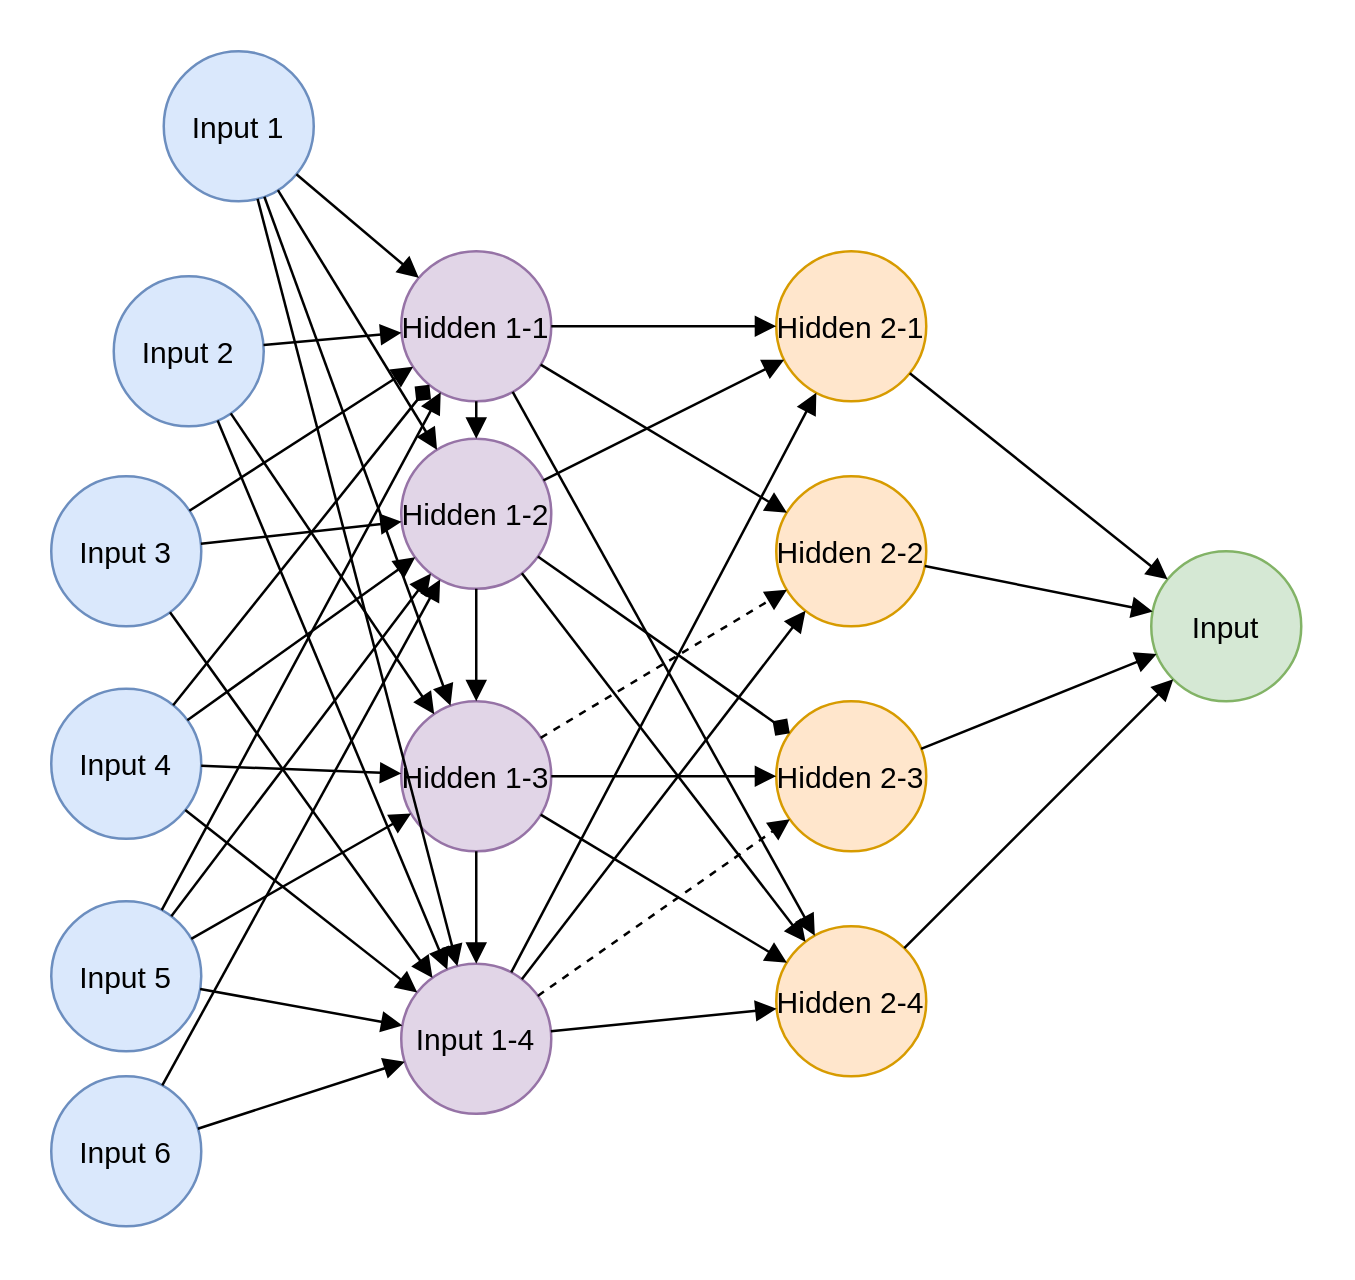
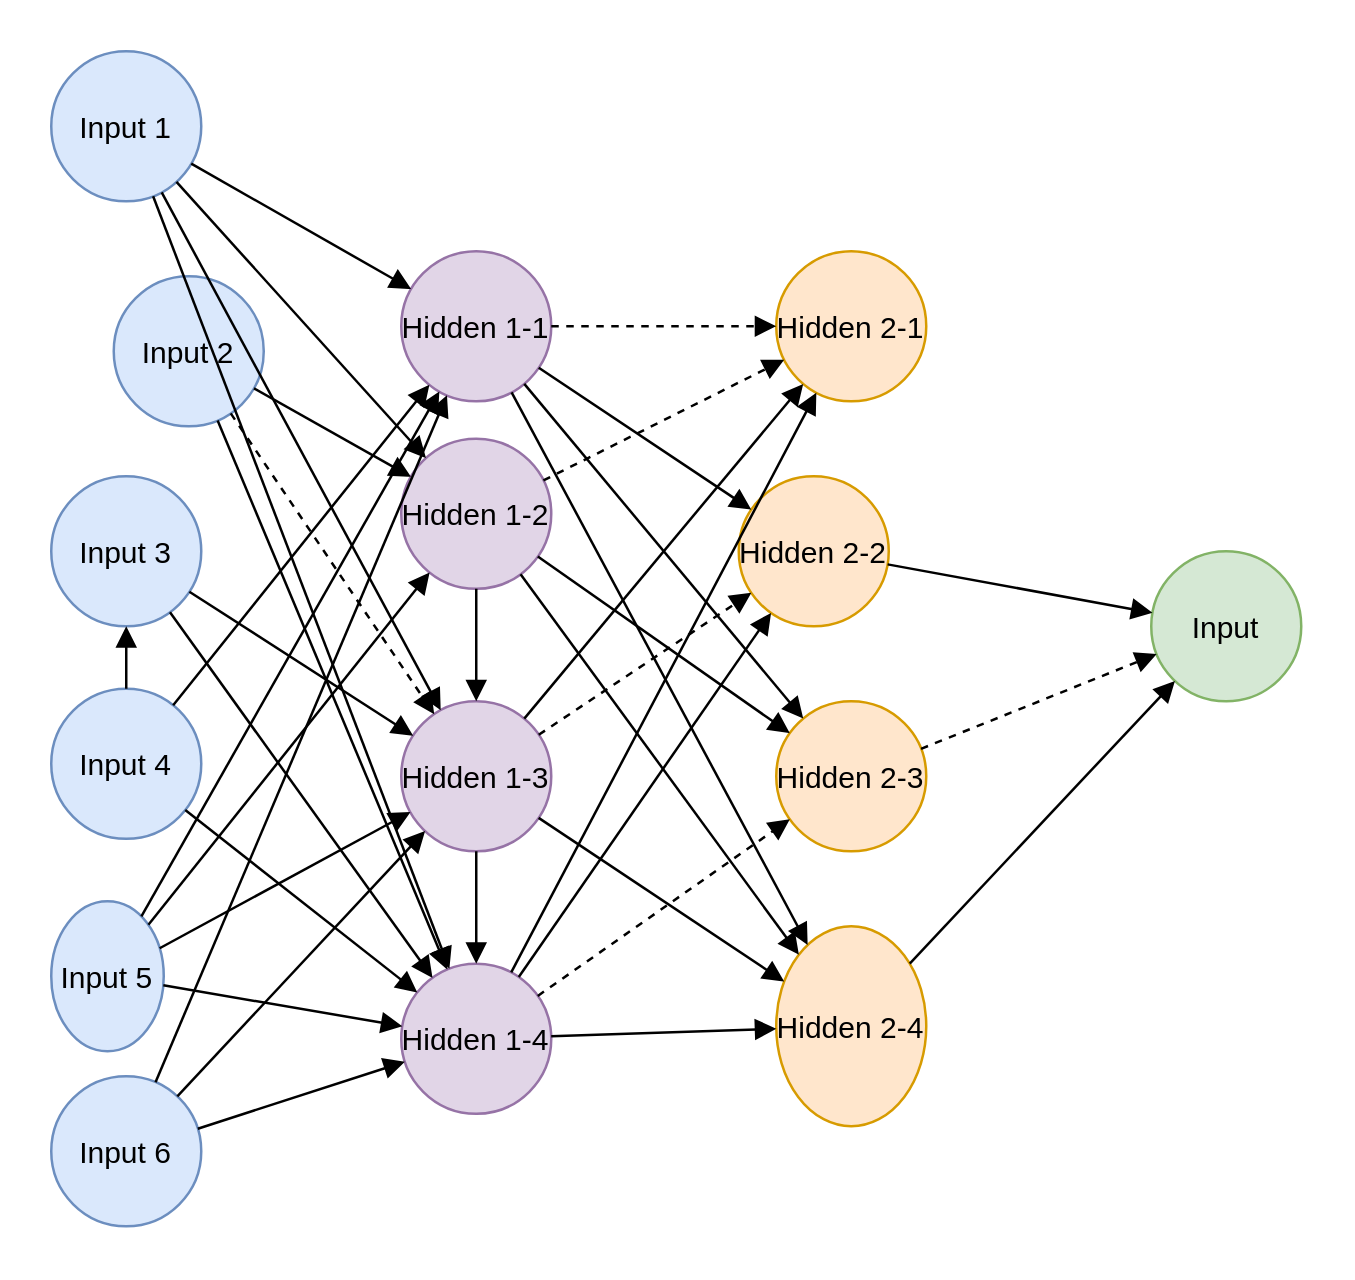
  <mxCell id="0" />
  <mxCell id="1" parent="0" />
- <mxCell id="2" value="Input 1" style="ellipse;shape=ellipse;aspect=fixed;perimeter=ellipsePerimeter;fillColor=#dae8fc;strokeColor=#6c8ebf;" vertex="1" parent="1"><mxGeometry x="65" y="20" width="60" height="60" as="geometry" /></mxCell>
+ <mxCell id="2" value="Input 1" style="ellipse;shape=ellipse;aspect=fixed;perimeter=ellipsePerimeter;fillColor=#dae8fc;strokeColor=#6c8ebf;" vertex="1" parent="1"><mxGeometry x="20" y="20" width="60" height="60" as="geometry" /></mxCell>
  <mxCell id="3" value="Input 2" style="ellipse;shape=ellipse;aspect=fixed;perimeter=ellipsePerimeter;fillColor=#dae8fc;strokeColor=#6c8ebf;" vertex="1" parent="1"><mxGeometry x="45" y="110" width="60" height="60" as="geometry" /></mxCell>
  <mxCell id="4" value="Input 3" style="ellipse;shape=ellipse;aspect=fixed;perimeter=ellipsePerimeter;fillColor=#dae8fc;strokeColor=#6c8ebf;" vertex="1" parent="1"><mxGeometry x="20" y="190" width="60" height="60" as="geometry" /></mxCell>
  <mxCell id="5" value="Input 4" style="ellipse;shape=ellipse;aspect=fixed;perimeter=ellipsePerimeter;fillColor=#dae8fc;strokeColor=#6c8ebf;" vertex="1" parent="1"><mxGeometry x="20" y="275" width="60" height="60" as="geometry" /></mxCell>
- <mxCell id="6" value="Input 5" style="ellipse;shape=ellipse;aspect=fixed;perimeter=ellipsePerimeter;fillColor=#dae8fc;strokeColor=#6c8ebf;" vertex="1" parent="1"><mxGeometry x="20" y="360" width="60" height="60" as="geometry" /></mxCell>
+ <mxCell id="6" value="Input 5" style="ellipse;shape=ellipse;aspect=fixed;perimeter=ellipsePerimeter;fillColor=#dae8fc;strokeColor=#6c8ebf;" vertex="1" parent="1"><mxGeometry x="20" y="360" width="45" height="60" as="geometry" /></mxCell>
  <mxCell id="7" value="Input 6" style="ellipse;shape=ellipse;aspect=fixed;perimeter=ellipsePerimeter;fillColor=#dae8fc;strokeColor=#6c8ebf;" vertex="1" parent="1"><mxGeometry x="20" y="430" width="60" height="60" as="geometry" /></mxCell>
  <mxCell id="8" value="Hidden 1-1" style="ellipse;shape=ellipse;aspect=fixed;perimeter=ellipsePerimeter;fillColor=#e1d5e7;strokeColor=#9673a6;" vertex="1" parent="1"><mxGeometry x="160" y="100" width="60" height="60" as="geometry" /></mxCell>
  <mxCell id="9" value="Hidden 1-2" style="ellipse;shape=ellipse;aspect=fixed;perimeter=ellipsePerimeter;fillColor=#e1d5e7;strokeColor=#9673a6;" vertex="1" parent="1"><mxGeometry x="160" y="175" width="60" height="60" as="geometry" /></mxCell>
  <mxCell id="10" value="Hidden 1-3" style="ellipse;shape=ellipse;aspect=fixed;perimeter=ellipsePerimeter;fillColor=#e1d5e7;strokeColor=#9673a6;" vertex="1" parent="1"><mxGeometry x="160" y="280" width="60" height="60" as="geometry" /></mxCell>
- <mxCell id="11" value="Input 1-4" style="ellipse;shape=ellipse;aspect=fixed;perimeter=ellipsePerimeter;fillColor=#e1d5e7;strokeColor=#9673a6;" vertex="1" parent="1"><mxGeometry x="160" y="385" width="60" height="60" as="geometry" /></mxCell>
+ <mxCell id="11" value="Hidden 1-4" style="ellipse;shape=ellipse;aspect=fixed;perimeter=ellipsePerimeter;fillColor=#e1d5e7;strokeColor=#9673a6;" vertex="1" parent="1"><mxGeometry x="160" y="385" width="60" height="60" as="geometry" /></mxCell>
  <mxCell id="12" value="Hidden 2-1" style="ellipse;shape=ellipse;aspect=fixed;perimeter=ellipsePerimeter;fillColor=#ffe6cc;strokeColor=#d79b00;" vertex="1" parent="1"><mxGeometry x="310" y="100" width="60" height="60" as="geometry" /></mxCell>
- <mxCell id="13" value="Hidden 2-2" style="ellipse;shape=ellipse;aspect=fixed;perimeter=ellipsePerimeter;fillColor=#ffe6cc;strokeColor=#d79b00;" vertex="1" parent="1"><mxGeometry x="310" y="190" width="60" height="60" as="geometry" /></mxCell>
+ <mxCell id="13" value="Hidden 2-2" style="ellipse;shape=ellipse;aspect=fixed;perimeter=ellipsePerimeter;fillColor=#ffe6cc;strokeColor=#d79b00;" vertex="1" parent="1"><mxGeometry x="295" y="190" width="60" height="60" as="geometry" /></mxCell>
  <mxCell id="14" value="Hidden 2-3" style="ellipse;shape=ellipse;aspect=fixed;perimeter=ellipsePerimeter;fillColor=#ffe6cc;strokeColor=#d79b00;" vertex="1" parent="1"><mxGeometry x="310" y="280" width="60" height="60" as="geometry" /></mxCell>
- <mxCell id="15" value="Hidden 2-4" style="ellipse;shape=ellipse;aspect=fixed;perimeter=ellipsePerimeter;fillColor=#ffe6cc;strokeColor=#d79b00;" vertex="1" parent="1"><mxGeometry x="310" y="370" width="60" height="60" as="geometry" /></mxCell>
+ <mxCell id="15" value="Hidden 2-4" style="ellipse;shape=ellipse;aspect=fixed;perimeter=ellipsePerimeter;fillColor=#ffe6cc;strokeColor=#d79b00;" vertex="1" parent="1"><mxGeometry x="310" y="370" width="60" height="80" as="geometry" /></mxCell>
  <mxCell id="16" value="Input" style="ellipse;shape=ellipse;aspect=fixed;perimeter=ellipsePerimeter;fillColor=#d5e8d4;strokeColor=#82b366;" vertex="1" parent="1"><mxGeometry x="460" y="220" width="60" height="60" as="geometry" /></mxCell>
  <mxCell id="17" style="endArrow=block;" edge="1" parent="1" source="2" target="8"><mxGeometry relative="1" as="geometry" /></mxCell>
  <mxCell id="18" style="endArrow=block;" edge="1" parent="1" source="2" target="9"><mxGeometry relative="1" as="geometry" /></mxCell>
  <mxCell id="19" style="endArrow=block;" edge="1" parent="1" source="2" target="10"><mxGeometry relative="1" as="geometry" /></mxCell>
  <mxCell id="20" style="endArrow=block;" edge="1" parent="1" source="2" target="11"><mxGeometry relative="1" as="geometry" /></mxCell>
- <mxCell id="21" style="endArrow=block;" edge="1" parent="1" source="3" target="8"><mxGeometry relative="1" as="geometry" /></mxCell>
- <mxCell id="23" style="endArrow=block;" edge="1" parent="1" source="3" target="10"><mxGeometry relative="1" as="geometry" /></mxCell>
+ <mxCell id="22" style="endArrow=block;" edge="1" parent="1" source="3" target="9"><mxGeometry relative="1" as="geometry" /></mxCell>
+ <mxCell id="23" style="endArrow=block;dashed=1;" edge="1" parent="1" source="3" target="10"><mxGeometry relative="1" as="geometry" /></mxCell>
  <mxCell id="24" style="endArrow=block;" edge="1" parent="1" source="3" target="11"><mxGeometry relative="1" as="geometry" /></mxCell>
- <mxCell id="25" style="endArrow=block;" edge="1" parent="1" source="4" target="8"><mxGeometry relative="1" as="geometry" /></mxCell>
- <mxCell id="26" style="endArrow=block;" edge="1" parent="1" source="4" target="9"><mxGeometry relative="1" as="geometry" /></mxCell>
+ <mxCell id="27" style="endArrow=block;" edge="1" parent="1" source="4" target="10"><mxGeometry relative="1" as="geometry" /></mxCell>
  <mxCell id="28" style="endArrow=block;" edge="1" parent="1" source="4" target="11"><mxGeometry relative="1" as="geometry" /></mxCell>
- <mxCell id="29" style="endArrow=diamond;" edge="1" parent="1" source="5" target="8"><mxGeometry relative="1" as="geometry" /></mxCell>
- <mxCell id="30" style="endArrow=block;" edge="1" parent="1" source="5" target="9"><mxGeometry relative="1" as="geometry" /></mxCell>
- <mxCell id="31" style="endArrow=block;" edge="1" parent="1" source="5" target="10"><mxGeometry relative="1" as="geometry" /></mxCell>
+ <mxCell id="29" style="endArrow=block;" edge="1" parent="1" source="5" target="8"><mxGeometry relative="1" as="geometry" /></mxCell>
+ <mxCell id="30" style="endArrow=block;" edge="1" parent="1" source="5" target="4"><mxGeometry relative="1" as="geometry" /></mxCell>
  <mxCell id="32" style="endArrow=block;" edge="1" parent="1" source="5" target="11"><mxGeometry relative="1" as="geometry" /></mxCell>
  <mxCell id="33" style="endArrow=block;" edge="1" parent="1" source="6" target="8"><mxGeometry relative="1" as="geometry" /></mxCell>
  <mxCell id="34" style="endArrow=block;" edge="1" parent="1" source="6" target="9"><mxGeometry relative="1" as="geometry" /></mxCell>
  <mxCell id="35" style="endArrow=block;" edge="1" parent="1" source="6" target="10"><mxGeometry relative="1" as="geometry" /></mxCell>
  <mxCell id="36" style="endArrow=block;" edge="1" parent="1" source="6" target="11"><mxGeometry relative="1" as="geometry" /></mxCell>
- <mxCell id="38" style="endArrow=block;" edge="1" parent="1" source="7" target="9"><mxGeometry relative="1" as="geometry" /></mxCell>
+ <mxCell id="37" style="endArrow=block;" edge="1" parent="1" source="7" target="8"><mxGeometry relative="1" as="geometry" /></mxCell>
+ <mxCell id="39" style="endArrow=block;" edge="1" parent="1" source="7" target="10"><mxGeometry relative="1" as="geometry" /></mxCell>
  <mxCell id="40" style="endArrow=block;" edge="1" parent="1" source="7" target="11"><mxGeometry relative="1" as="geometry" /></mxCell>
- <mxCell id="41" style="endArrow=block;" edge="1" parent="1" source="8" target="12"><mxGeometry relative="1" as="geometry" /></mxCell>
+ <mxCell id="41" style="endArrow=block;dashed=1;" edge="1" parent="1" source="8" target="12"><mxGeometry relative="1" as="geometry" /></mxCell>
  <mxCell id="42" style="endArrow=block;" edge="1" parent="1" source="8" target="13"><mxGeometry relative="1" as="geometry" /></mxCell>
- <mxCell id="43" style="endArrow=block;" edge="1" parent="1" source="8" target="9"><mxGeometry relative="1" as="geometry" /></mxCell>
+ <mxCell id="43" style="endArrow=block;" edge="1" parent="1" source="8" target="14"><mxGeometry relative="1" as="geometry" /></mxCell>
  <mxCell id="44" style="endArrow=block;" edge="1" parent="1" source="8" target="15"><mxGeometry relative="1" as="geometry" /></mxCell>
- <mxCell id="45" style="endArrow=block;" edge="1" parent="1" source="9" target="12"><mxGeometry relative="1" as="geometry" /></mxCell>
+ <mxCell id="45" style="endArrow=block;dashed=1;" edge="1" parent="1" source="9" target="12"><mxGeometry relative="1" as="geometry" /></mxCell>
  <mxCell id="46" style="endArrow=block;" edge="1" parent="1" source="9" target="10"><mxGeometry relative="1" as="geometry" /></mxCell>
- <mxCell id="47" style="endArrow=diamond;" edge="1" parent="1" source="9" target="14"><mxGeometry relative="1" as="geometry" /></mxCell>
+ <mxCell id="47" style="endArrow=block;" edge="1" parent="1" source="9" target="14"><mxGeometry relative="1" as="geometry" /></mxCell>
  <mxCell id="48" style="endArrow=block;" edge="1" parent="1" source="9" target="15"><mxGeometry relative="1" as="geometry" /></mxCell>
  <mxCell id="49" style="endArrow=block;" edge="1" parent="1" source="10" target="11"><mxGeometry relative="1" as="geometry" /></mxCell>
  <mxCell id="50" style="endArrow=block;dashed=1;" edge="1" parent="1" source="10" target="13"><mxGeometry relative="1" as="geometry" /></mxCell>
- <mxCell id="51" style="endArrow=block;" edge="1" parent="1" source="10" target="14"><mxGeometry relative="1" as="geometry" /></mxCell>
+ <mxCell id="51" style="endArrow=block;" edge="1" parent="1" source="10" target="12"><mxGeometry relative="1" as="geometry" /></mxCell>
  <mxCell id="52" style="endArrow=block;" edge="1" parent="1" source="10" target="15"><mxGeometry relative="1" as="geometry" /></mxCell>
  <mxCell id="53" style="endArrow=block;" edge="1" parent="1" source="11" target="12"><mxGeometry relative="1" as="geometry" /></mxCell>
  <mxCell id="54" style="endArrow=block;" edge="1" parent="1" source="11" target="13"><mxGeometry relative="1" as="geometry" /></mxCell>
  <mxCell id="55" style="endArrow=block;dashed=1;" edge="1" parent="1" source="11" target="14"><mxGeometry relative="1" as="geometry" /></mxCell>
  <mxCell id="56" style="endArrow=block;" edge="1" parent="1" source="11" target="15"><mxGeometry relative="1" as="geometry" /></mxCell>
- <mxCell id="57" style="endArrow=block;" edge="1" parent="1" source="12" target="16"><mxGeometry relative="1" as="geometry" /></mxCell>
  <mxCell id="58" style="endArrow=block;" edge="1" parent="1" source="13" target="16"><mxGeometry relative="1" as="geometry" /></mxCell>
- <mxCell id="59" style="endArrow=block;" edge="1" parent="1" source="14" target="16"><mxGeometry relative="1" as="geometry" /></mxCell>
+ <mxCell id="59" style="endArrow=block;dashed=1;" edge="1" parent="1" source="14" target="16"><mxGeometry relative="1" as="geometry" /></mxCell>
  <mxCell id="60" style="endArrow=block;" edge="1" parent="1" source="15" target="16"><mxGeometry relative="1" as="geometry" /></mxCell>
